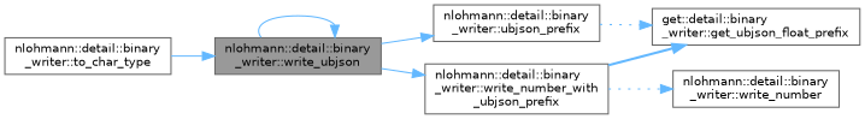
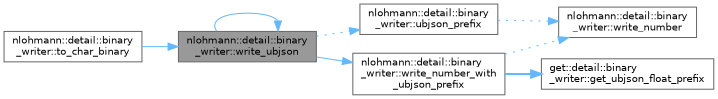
  digraph {
    rankdir=LR
    node [color=grey40 fillcolor=white fontname=Helvetica fontsize=10 shape=box style=filled]
    edge [color=steelblue1 fontname=Helvetica fontsize=10 labelfontname=Helvetica labelfontsize=10 style=solid]
    n1 [color=gray40 fillcolor=grey60 fontcolor=black height=0.2 label="nlohmann::detail::binary\l_writer::write_ubjson" width=0.4]
    n2 [height=0.2 label="nlohmann::detail::binary\l_writer::ubjson_prefix" width=0.4]
    n3 [height=0.2 label="nlohmann::detail::binary\l_writer::write_number_with\l_ubjson_prefix" width=0.4]
-   n4 [height=0.2 label="nlohmann::detail::binary\l_writer::to_char_type" width=0.4]
+   n4 [height=0.2 label="nlohmann::detail::binary\l_writer::to_char_binary" width=0.4]
    n5 [height=0.2 label="get::detail::binary\l_writer::get_ubjson_float_prefix" width=0.4]
    n6 [height=0.2 label="nlohmann::detail::binary\l_writer::write_number" width=0.4]
    n1 -> n1
-   n1 -> n2
+   n1 -> n2 [style=dotted]
    n1 -> n3
-   n2 -> n5 [style=dotted]
+   n2 -> n6 [style=dotted]
    n3 -> n5 [style=bold]
    n3 -> n6 [style=dotted]
    n4 -> n1
  }
